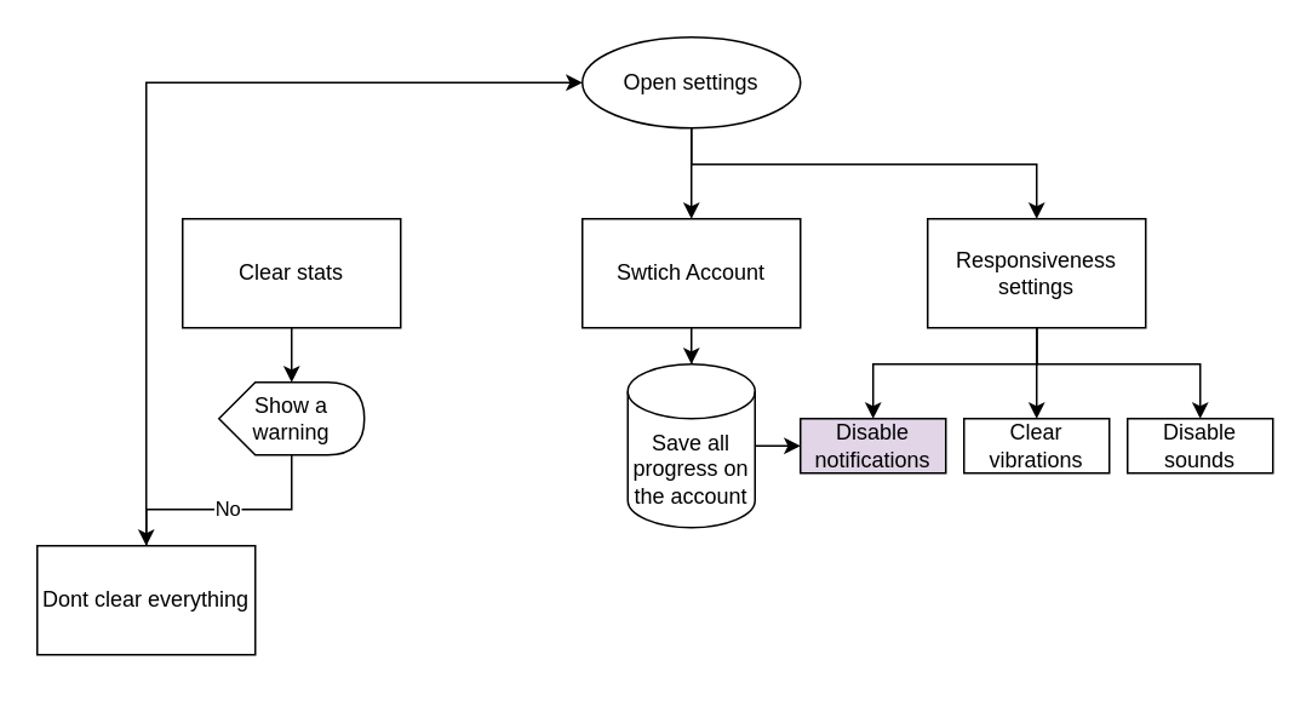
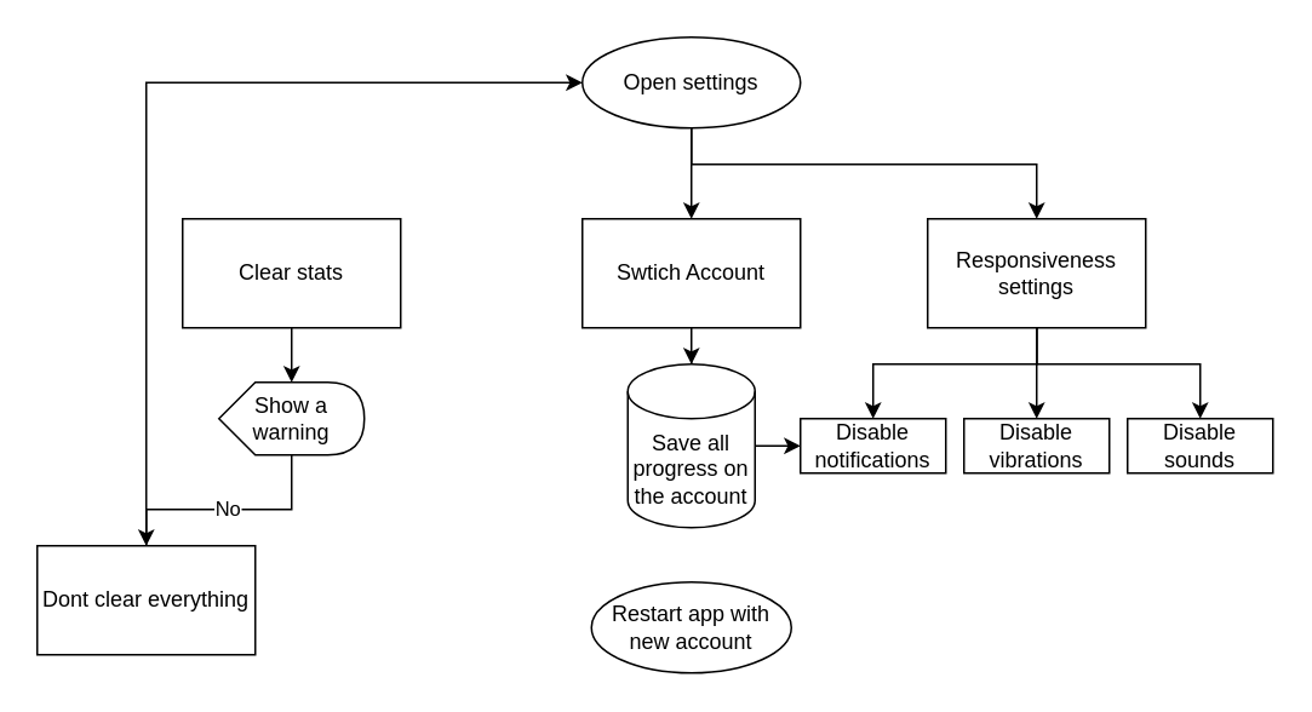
  <mxCell id="0" />
  <mxCell id="1" parent="0" />
  <mxCell id="2" value="" style="edgeStyle=orthogonalEdgeStyle;rounded=0;orthogonalLoop=1;jettySize=auto;html=1;" parent="1" source="3" target="7" edge="1"><mxGeometry relative="1" as="geometry"><Array as="points"><mxPoint x="380" y="100" /><mxPoint x="380" y="100" /></Array></mxGeometry></mxCell>
  <mxCell id="3" value="Open settings" style="ellipse;whiteSpace=wrap;html=1;" parent="1" vertex="1"><mxGeometry x="320" y="20" width="120" height="50" as="geometry" /></mxCell>
  <mxCell id="4" value="" style="edgeStyle=orthogonalEdgeStyle;rounded=0;orthogonalLoop=1;jettySize=auto;html=1;" parent="1" source="5" target="8" edge="1"><mxGeometry relative="1" as="geometry" /></mxCell>
  <mxCell id="5" value="Clear stats" style="whiteSpace=wrap;html=1;" parent="1" vertex="1"><mxGeometry x="100" y="120" width="120" height="60" as="geometry" /></mxCell>
  <mxCell id="6" value="" style="edgeStyle=orthogonalEdgeStyle;rounded=0;orthogonalLoop=1;jettySize=auto;html=1;" edge="1" parent="1" source="7" target="14"><mxGeometry relative="1" as="geometry" /></mxCell>
  <mxCell id="7" value="Swtich Account" style="whiteSpace=wrap;html=1;" parent="1" vertex="1"><mxGeometry x="320" y="120" width="120" height="60" as="geometry" /></mxCell>
  <mxCell id="8" value="Show a warning" style="shape=display;whiteSpace=wrap;html=1;" parent="1" vertex="1"><mxGeometry x="120" y="210" width="80" height="40" as="geometry" /></mxCell>
  <mxCell id="9" value="Dont clear everything" style="rounded=0;whiteSpace=wrap;html=1;" parent="1" vertex="1"><mxGeometry x="20" y="300" width="120" height="60" as="geometry" /></mxCell>
  <mxCell id="10" value="" style="endArrow=classic;html=1;rounded=0;exitX=0.5;exitY=0;exitDx=0;exitDy=0;entryX=0;entryY=0.5;entryDx=0;entryDy=0;" parent="1" source="9" target="3" edge="1"><mxGeometry width="50" height="50" relative="1" as="geometry"><mxPoint x="240" y="190" as="sourcePoint" /><mxPoint x="290" y="140" as="targetPoint" /><Array as="points"><mxPoint x="80" y="45" /></Array></mxGeometry></mxCell>
  <mxCell id="11" value="No" style="endArrow=classic;html=1;rounded=0;exitX=0;exitY=0;exitDx=40;exitDy=40;exitPerimeter=0;entryX=0.5;entryY=0;entryDx=0;entryDy=0;" parent="1" source="8" target="9" edge="1"><mxGeometry width="50" height="50" relative="1" as="geometry"><mxPoint x="270" y="310" as="sourcePoint" /><mxPoint x="320" y="260" as="targetPoint" /><Array as="points"><mxPoint x="160" y="280" /><mxPoint x="80" y="280" /></Array></mxGeometry></mxCell>
+ <mxCell id="12" value="Restart app with new account" style="ellipse;whiteSpace=wrap;html=1;" vertex="1" parent="1"><mxGeometry x="325" y="320" width="110" height="50" as="geometry" /></mxCell>
  <mxCell id="13" value="" style="edgeStyle=orthogonalEdgeStyle;rounded=0;orthogonalLoop=1;jettySize=auto;html=1;" edge="1" parent="1" source="14" target="19"><mxGeometry relative="1" as="geometry" /></mxCell>
  <mxCell id="14" value="Save all progress on the account" style="shape=cylinder3;whiteSpace=wrap;html=1;boundedLbl=1;backgroundOutline=1;size=15;" vertex="1" parent="1"><mxGeometry x="345" y="200" width="70" height="90" as="geometry" /></mxCell>
  <mxCell id="15" value="" style="edgeStyle=orthogonalEdgeStyle;rounded=0;orthogonalLoop=1;jettySize=auto;html=1;" edge="1" parent="1" source="17" target="19"><mxGeometry relative="1" as="geometry"><Array as="points"><mxPoint x="570" y="200" /><mxPoint x="480" y="200" /></Array></mxGeometry></mxCell>
  <mxCell id="16" value="" style="edgeStyle=orthogonalEdgeStyle;rounded=0;orthogonalLoop=1;jettySize=auto;html=1;" edge="1" parent="1" source="17" target="20"><mxGeometry relative="1" as="geometry" /></mxCell>
  <mxCell id="17" value="Responsiveness settings" style="rounded=0;whiteSpace=wrap;html=1;" vertex="1" parent="1"><mxGeometry x="510" y="120" width="120" height="60" as="geometry" /></mxCell>
  <mxCell id="18" value="" style="endArrow=classic;html=1;rounded=0;entryX=0.5;entryY=0;entryDx=0;entryDy=0;exitX=0.5;exitY=1;exitDx=0;exitDy=0;" edge="1" parent="1" source="3" target="17"><mxGeometry width="50" height="50" relative="1" as="geometry"><mxPoint x="370" y="350" as="sourcePoint" /><mxPoint x="420" y="300" as="targetPoint" /><Array as="points"><mxPoint x="380" y="90" /><mxPoint x="570" y="90" /></Array></mxGeometry></mxCell>
- <mxCell id="19" value="Disable notifications" style="whiteSpace=wrap;html=1;rounded=0;fillColor=#e1d5e7;" vertex="1" parent="1"><mxGeometry x="440" y="230" width="80" height="30" as="geometry" /></mxCell>
- <mxCell id="20" value="Clear vibrations" style="whiteSpace=wrap;html=1;rounded=0;" vertex="1" parent="1"><mxGeometry x="530" y="230" width="80" height="30" as="geometry" /></mxCell>
+ <mxCell id="19" value="Disable notifications" style="whiteSpace=wrap;html=1;rounded=0;" vertex="1" parent="1"><mxGeometry x="440" y="230" width="80" height="30" as="geometry" /></mxCell>
+ <mxCell id="20" value="Disable vibrations" style="whiteSpace=wrap;html=1;rounded=0;" vertex="1" parent="1"><mxGeometry x="530" y="230" width="80" height="30" as="geometry" /></mxCell>
  <mxCell id="21" value="Disable sounds" style="whiteSpace=wrap;html=1;rounded=0;" vertex="1" parent="1"><mxGeometry x="620" y="230" width="80" height="30" as="geometry" /></mxCell>
  <mxCell id="22" value="" style="endArrow=classic;html=1;rounded=0;entryX=0.5;entryY=0;entryDx=0;entryDy=0;exitX=0.5;exitY=1;exitDx=0;exitDy=0;" edge="1" parent="1" source="17" target="21"><mxGeometry width="50" height="50" relative="1" as="geometry"><mxPoint x="370" y="350" as="sourcePoint" /><mxPoint x="420" y="300" as="targetPoint" /><Array as="points"><mxPoint x="570" y="200" /><mxPoint x="660" y="200" /></Array></mxGeometry></mxCell>
